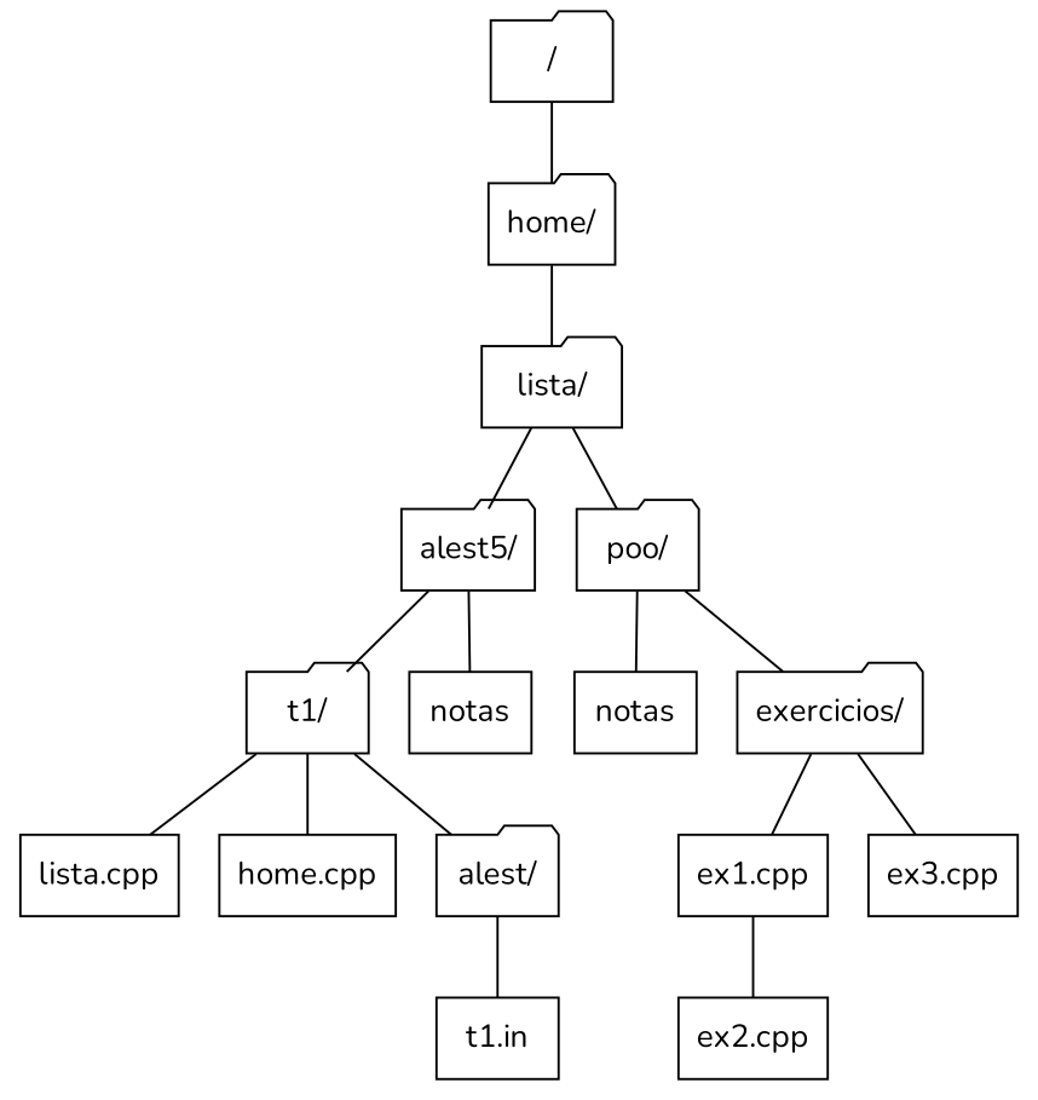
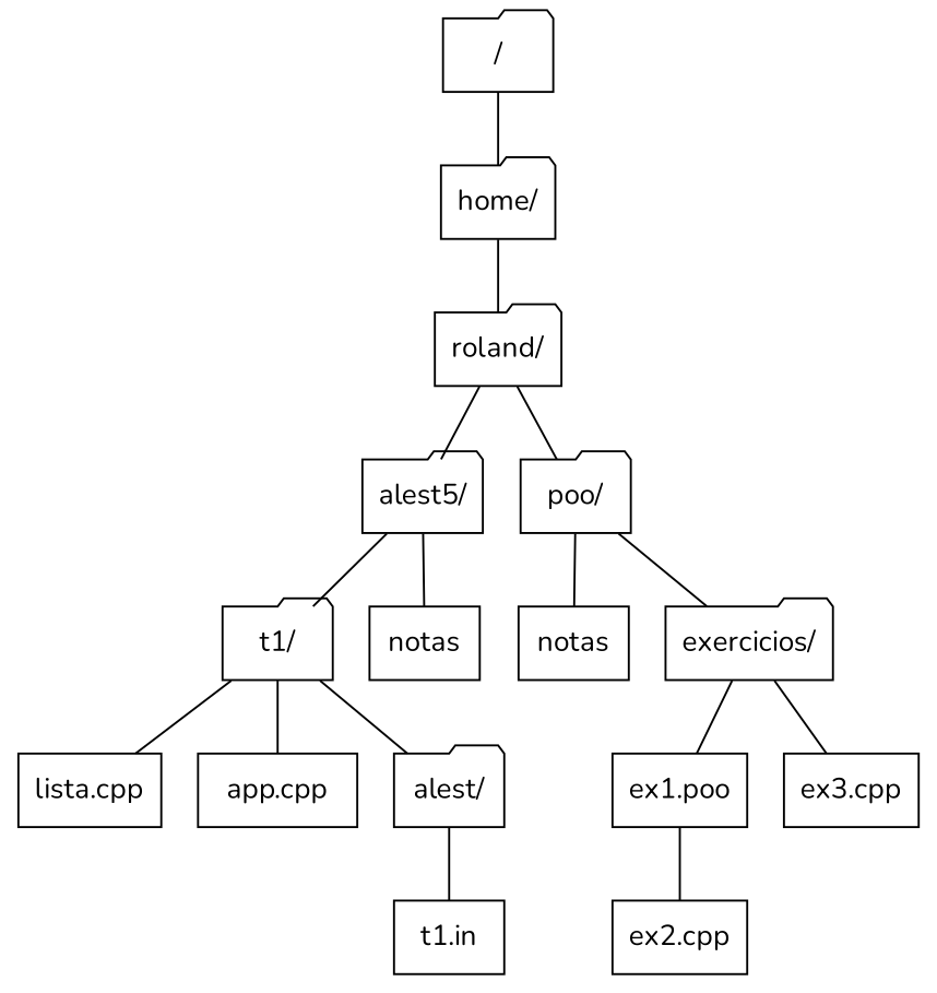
  graph {
    fontname=Nunito
    node [fontname=Nunito shape=folder]
    edge [fontname=Nunito]
    "/"
    "home/"
-   "roland/" [label="lista/"]
+   "roland/"
    n4 [label="alest5/"]
    "poo/"
    "t1/"
    n7 [label=notas shape=rect]
    n8 [label=notas shape=rect]
    "exercicios/"
    "lista.cpp" [shape=rect]
-   "app.cpp" [shape=rect label="home.cpp"]
+   "app.cpp" [shape=rect]
    n12 [label="alest/"]
-   "ex1.cpp" [shape=rect]
+   "ex1.cpp" [shape=rect label="ex1.poo"]
    "ex3.cpp" [shape=rect]
    "ex2.cpp" [shape=rect]
    "t1.in" [shape=rect]
    "/" -- "home/"
    "home/" -- "roland/"
    "roland/" -- n4
    "roland/" -- "poo/"
    n4 -- "t1/"
    n4 -- n7
    "poo/" -- n8
    "poo/" -- "exercicios/"
    "t1/" -- "lista.cpp"
    "t1/" -- "app.cpp"
    "t1/" -- n12
    "exercicios/" -- "ex1.cpp"
    "exercicios/" -- "ex3.cpp"
    n12 -- "t1.in"
    "ex1.cpp" -- "ex2.cpp"
  }
